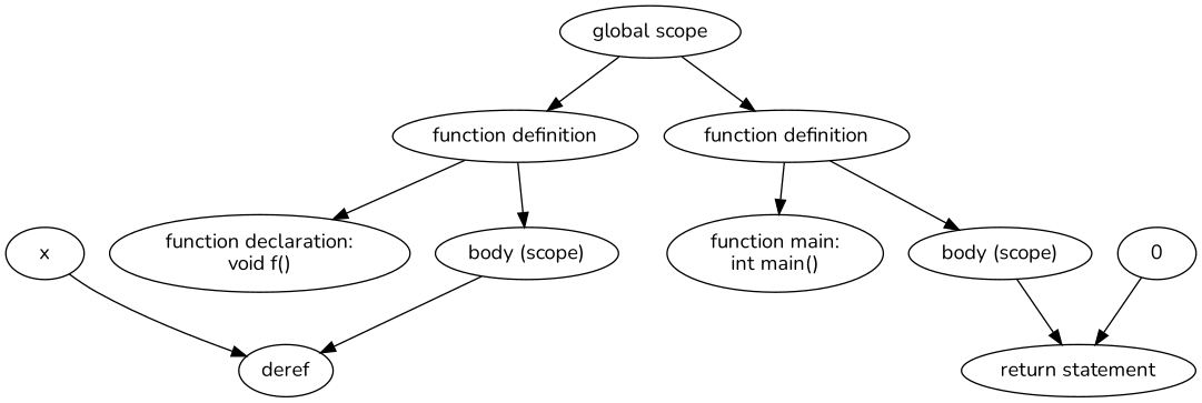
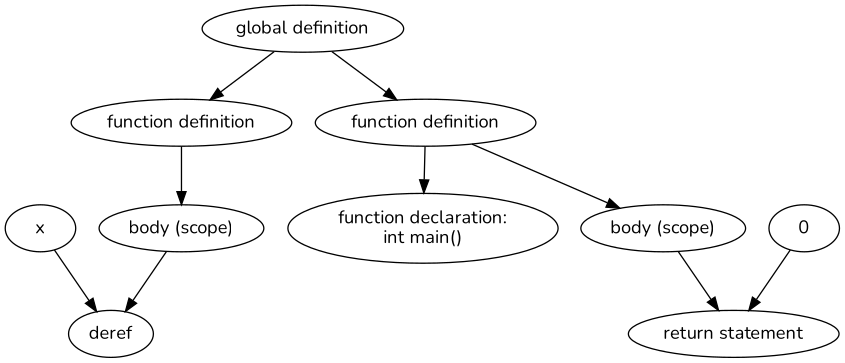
  digraph {
    fontname=Nunito
    node [fontname=Nunito]
    edge [fontname=Nunito]
-   n1 [label="function declaration:\nvoid f()"]
    n2 [label="function definition"]
    n3 [label="body (scope)"]
    n4 [label=deref]
    n5 [label=x]
-   n6 [label="global scope"]
+   n6 [label="global definition"]
    n7 [label="function definition"]
-   n8 [label="function main:\nint main()"]
+   n8 [label="function declaration:\nint main()"]
    n9 [label="body (scope)"]
    n10 [label="return statement"]
    n11 [label=0]
-   n2 -> n1
    n2 -> n3
    n3 -> n4
    n5 -> n4
    n6 -> n2
    n6 -> n7
    n7 -> n8
    n7 -> n9
    n9 -> n10
    n11 -> n10
  }
